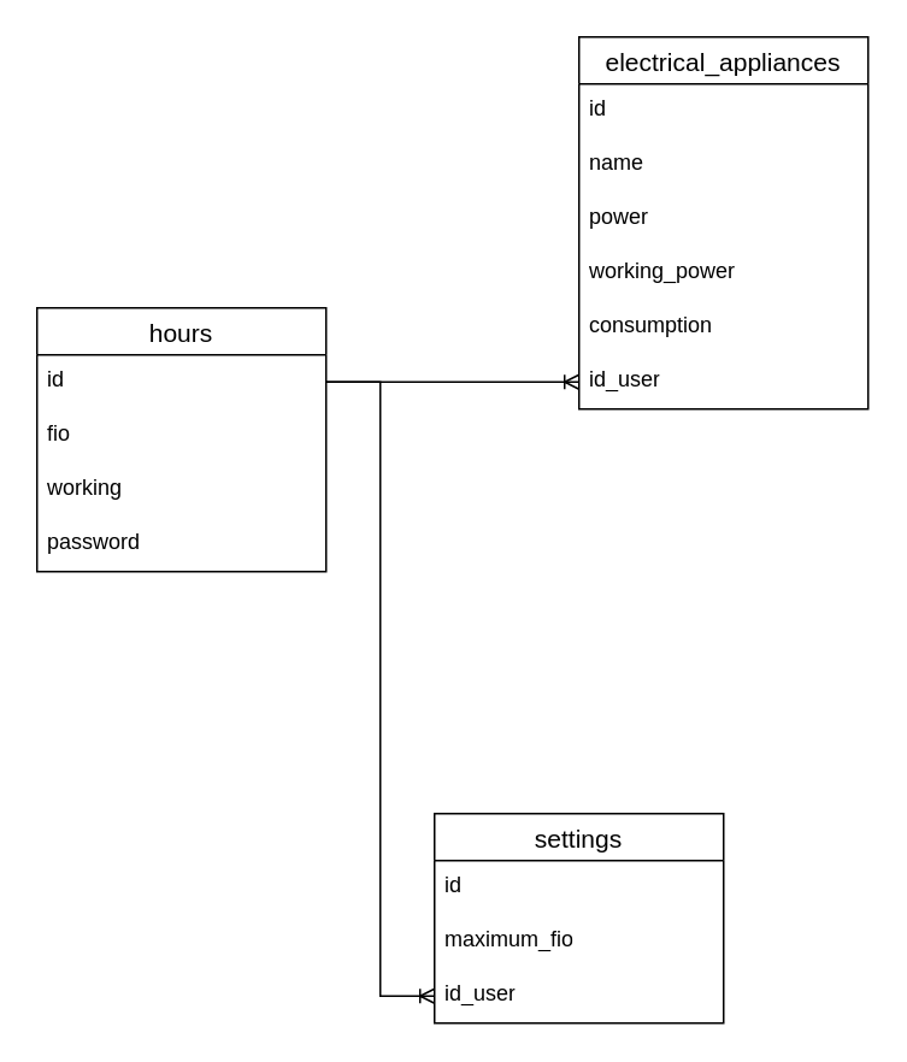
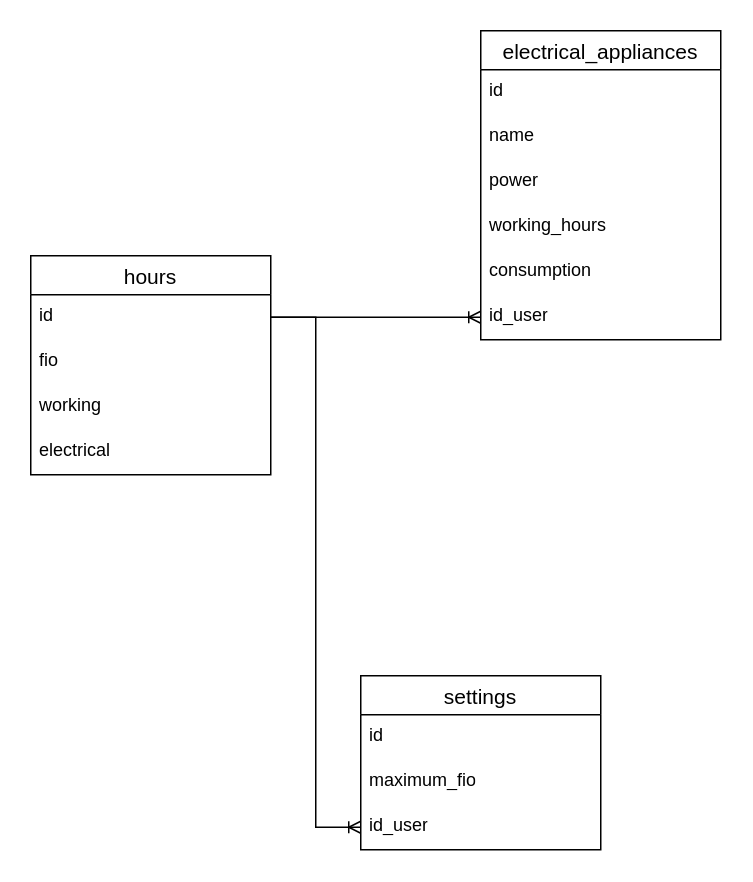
  <mxCell id="0" />
  <mxCell id="1" parent="0" />
  <mxCell id="2" value="hours" style="swimlane;fontStyle=0;childLayout=stackLayout;horizontal=1;startSize=26;horizontalStack=0;resizeParent=1;resizeParentMax=0;resizeLast=0;collapsible=1;marginBottom=0;align=center;fontSize=14;" vertex="1" parent="1"><mxGeometry x="20" y="170" width="160" height="146" as="geometry" /></mxCell>
  <mxCell id="3" value="id" style="text;strokeColor=none;fillColor=none;spacingLeft=4;spacingRight=4;overflow=hidden;rotatable=0;points=[[0,0.5],[1,0.5]];portConstraint=eastwest;fontSize=12;whiteSpace=wrap;html=1;" vertex="1" parent="2"><mxGeometry y="26" width="160" height="30" as="geometry" /></mxCell>
  <mxCell id="4" value="fio" style="text;strokeColor=none;fillColor=none;spacingLeft=4;spacingRight=4;overflow=hidden;rotatable=0;points=[[0,0.5],[1,0.5]];portConstraint=eastwest;fontSize=12;whiteSpace=wrap;html=1;" vertex="1" parent="2"><mxGeometry y="56" width="160" height="30" as="geometry" /></mxCell>
  <mxCell id="5" value="working" style="text;strokeColor=none;fillColor=none;spacingLeft=4;spacingRight=4;overflow=hidden;rotatable=0;points=[[0,0.5],[1,0.5]];portConstraint=eastwest;fontSize=12;whiteSpace=wrap;html=1;" vertex="1" parent="2"><mxGeometry y="86" width="160" height="30" as="geometry" /></mxCell>
- <mxCell id="6" value="password" style="text;strokeColor=none;fillColor=none;spacingLeft=4;spacingRight=4;overflow=hidden;rotatable=0;points=[[0,0.5],[1,0.5]];portConstraint=eastwest;fontSize=12;whiteSpace=wrap;html=1;" vertex="1" parent="2"><mxGeometry y="116" width="160" height="30" as="geometry" /></mxCell>
+ <mxCell id="6" value="electrical" style="text;strokeColor=none;fillColor=none;spacingLeft=4;spacingRight=4;overflow=hidden;rotatable=0;points=[[0,0.5],[1,0.5]];portConstraint=eastwest;fontSize=12;whiteSpace=wrap;html=1;" vertex="1" parent="2"><mxGeometry y="116" width="160" height="30" as="geometry" /></mxCell>
  <mxCell id="7" value="electrical_appliances" style="swimlane;fontStyle=0;childLayout=stackLayout;horizontal=1;startSize=26;horizontalStack=0;resizeParent=1;resizeParentMax=0;resizeLast=0;collapsible=1;marginBottom=0;align=center;fontSize=14;" vertex="1" parent="1"><mxGeometry x="320" y="20" width="160" height="206" as="geometry" /></mxCell>
  <mxCell id="8" value="id" style="text;strokeColor=none;fillColor=none;spacingLeft=4;spacingRight=4;overflow=hidden;rotatable=0;points=[[0,0.5],[1,0.5]];portConstraint=eastwest;fontSize=12;whiteSpace=wrap;html=1;" vertex="1" parent="7"><mxGeometry y="26" width="160" height="30" as="geometry" /></mxCell>
  <mxCell id="9" value="name" style="text;strokeColor=none;fillColor=none;spacingLeft=4;spacingRight=4;overflow=hidden;rotatable=0;points=[[0,0.5],[1,0.5]];portConstraint=eastwest;fontSize=12;whiteSpace=wrap;html=1;" vertex="1" parent="7"><mxGeometry y="56" width="160" height="30" as="geometry" /></mxCell>
  <mxCell id="10" value="power" style="text;strokeColor=none;fillColor=none;spacingLeft=4;spacingRight=4;overflow=hidden;rotatable=0;points=[[0,0.5],[1,0.5]];portConstraint=eastwest;fontSize=12;whiteSpace=wrap;html=1;" vertex="1" parent="7"><mxGeometry y="86" width="160" height="30" as="geometry" /></mxCell>
- <mxCell id="11" value="working_power" style="text;strokeColor=none;fillColor=none;spacingLeft=4;spacingRight=4;overflow=hidden;rotatable=0;points=[[0,0.5],[1,0.5]];portConstraint=eastwest;fontSize=12;whiteSpace=wrap;html=1;" vertex="1" parent="7"><mxGeometry y="116" width="160" height="30" as="geometry" /></mxCell>
+ <mxCell id="11" value="working_hours" style="text;strokeColor=none;fillColor=none;spacingLeft=4;spacingRight=4;overflow=hidden;rotatable=0;points=[[0,0.5],[1,0.5]];portConstraint=eastwest;fontSize=12;whiteSpace=wrap;html=1;" vertex="1" parent="7"><mxGeometry y="116" width="160" height="30" as="geometry" /></mxCell>
  <mxCell id="12" value="consumption" style="text;strokeColor=none;fillColor=none;spacingLeft=4;spacingRight=4;overflow=hidden;rotatable=0;points=[[0,0.5],[1,0.5]];portConstraint=eastwest;fontSize=12;whiteSpace=wrap;html=1;" vertex="1" parent="7"><mxGeometry y="146" width="160" height="30" as="geometry" /></mxCell>
  <mxCell id="13" value="id_user" style="text;strokeColor=none;fillColor=none;spacingLeft=4;spacingRight=4;overflow=hidden;rotatable=0;points=[[0,0.5],[1,0.5]];portConstraint=eastwest;fontSize=12;whiteSpace=wrap;html=1;" vertex="1" parent="7"><mxGeometry y="176" width="160" height="30" as="geometry" /></mxCell>
  <mxCell id="14" value="" style="edgeStyle=entityRelationEdgeStyle;fontSize=12;html=1;endArrow=ERoneToMany;rounded=0;exitX=1;exitY=0.5;exitDx=0;exitDy=0;entryX=0;entryY=0.5;entryDx=0;entryDy=0;" edge="1" parent="1" source="3" target="13"><mxGeometry width="100" height="100" relative="1" as="geometry"><mxPoint x="170" y="500" as="sourcePoint" /><mxPoint x="270" y="400" as="targetPoint" /></mxGeometry></mxCell>
  <mxCell id="15" value="settings" style="swimlane;fontStyle=0;childLayout=stackLayout;horizontal=1;startSize=26;horizontalStack=0;resizeParent=1;resizeParentMax=0;resizeLast=0;collapsible=1;marginBottom=0;align=center;fontSize=14;" vertex="1" parent="1"><mxGeometry x="240" y="450" width="160" height="116" as="geometry" /></mxCell>
  <mxCell id="16" value="id" style="text;strokeColor=none;fillColor=none;spacingLeft=4;spacingRight=4;overflow=hidden;rotatable=0;points=[[0,0.5],[1,0.5]];portConstraint=eastwest;fontSize=12;whiteSpace=wrap;html=1;" vertex="1" parent="15"><mxGeometry y="26" width="160" height="30" as="geometry" /></mxCell>
  <mxCell id="17" value="maximum_fio" style="text;strokeColor=none;fillColor=none;spacingLeft=4;spacingRight=4;overflow=hidden;rotatable=0;points=[[0,0.5],[1,0.5]];portConstraint=eastwest;fontSize=12;whiteSpace=wrap;html=1;" vertex="1" parent="15"><mxGeometry y="56" width="160" height="30" as="geometry" /></mxCell>
  <mxCell id="18" value="id_user" style="text;strokeColor=none;fillColor=none;spacingLeft=4;spacingRight=4;overflow=hidden;rotatable=0;points=[[0,0.5],[1,0.5]];portConstraint=eastwest;fontSize=12;whiteSpace=wrap;html=1;" vertex="1" parent="15"><mxGeometry y="86" width="160" height="30" as="geometry" /></mxCell>
  <mxCell id="19" value="" style="edgeStyle=entityRelationEdgeStyle;fontSize=12;html=1;endArrow=ERoneToMany;rounded=0;exitX=1;exitY=0.5;exitDx=0;exitDy=0;entryX=0;entryY=0.5;entryDx=0;entryDy=0;" edge="1" parent="1" source="3" target="18"><mxGeometry width="100" height="100" relative="1" as="geometry"><mxPoint x="90" y="530" as="sourcePoint" /><mxPoint x="190" y="430" as="targetPoint" /></mxGeometry></mxCell>
